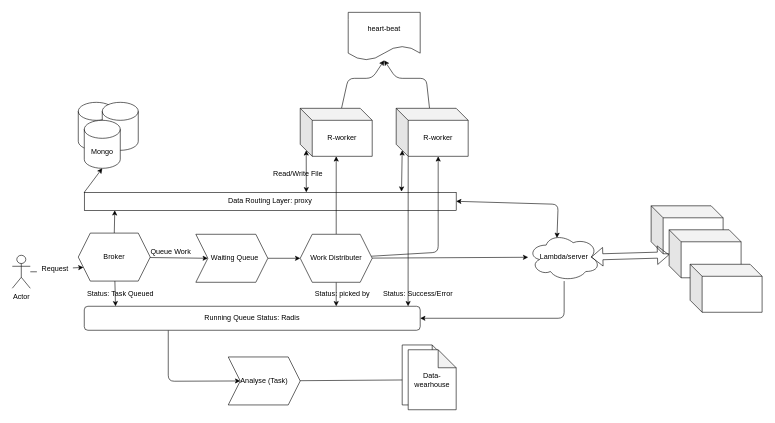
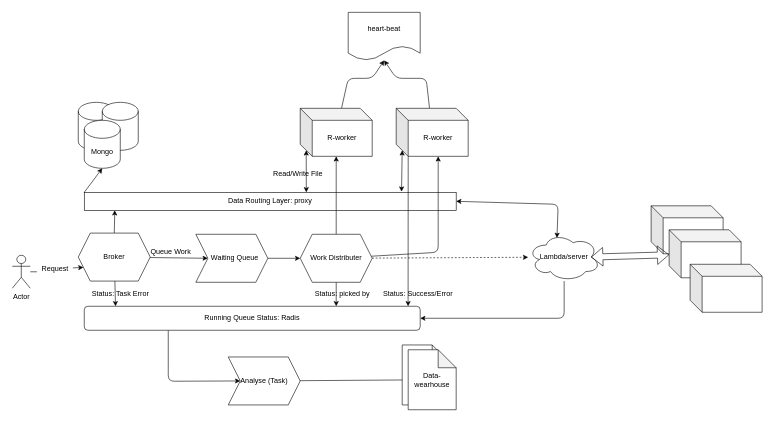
  <mxCell id="0" />
  <mxCell id="1" parent="0" />
  <mxCell id="2" style="edgeStyle=none;html=1;exitX=1;exitY=0.5;exitDx=0;exitDy=0;entryX=0;entryY=0.5;entryDx=0;entryDy=0;" edge="1" parent="1" source="3" target="24"><mxGeometry relative="1" as="geometry" /></mxCell>
  <mxCell id="3" value="&amp;nbsp; &amp;nbsp;Waiting Queue" style="shape=step;perimeter=stepPerimeter;whiteSpace=wrap;html=1;fixedSize=1;" vertex="1" parent="1"><mxGeometry x="326" y="390" width="120" height="80" as="geometry" /></mxCell>
  <mxCell id="4" style="edgeStyle=none;html=1;entryX=0;entryY=0.5;entryDx=0;entryDy=0;" edge="1" parent="1" source="7" target="3"><mxGeometry relative="1" as="geometry" /></mxCell>
  <mxCell id="5" style="edgeStyle=none;html=1;entryX=0.093;entryY=0;entryDx=0;entryDy=0;entryPerimeter=0;" edge="1" parent="1" source="7" target="19"><mxGeometry relative="1" as="geometry" /></mxCell>
  <mxCell id="6" style="edgeStyle=none;html=1;exitX=0.5;exitY=0;exitDx=0;exitDy=0;entryX=0.082;entryY=1;entryDx=0;entryDy=0;entryPerimeter=0;" edge="1" parent="1" source="7" target="12"><mxGeometry relative="1" as="geometry" /></mxCell>
  <mxCell id="7" value="Broker" style="shape=hexagon;perimeter=hexagonPerimeter2;whiteSpace=wrap;html=1;fixedSize=1;" vertex="1" parent="1"><mxGeometry x="130" y="388" width="120" height="80" as="geometry" /></mxCell>
  <mxCell id="8" value="" style="shape=cylinder3;whiteSpace=wrap;html=1;boundedLbl=1;backgroundOutline=1;size=15;" vertex="1" parent="1"><mxGeometry x="130" y="170" width="60" height="80" as="geometry" /></mxCell>
  <mxCell id="9" value="" style="shape=cylinder3;whiteSpace=wrap;html=1;boundedLbl=1;backgroundOutline=1;size=15;" vertex="1" parent="1"><mxGeometry x="170" y="170" width="60" height="80" as="geometry" /></mxCell>
  <mxCell id="10" value="Mongo" style="shape=cylinder3;whiteSpace=wrap;html=1;boundedLbl=1;backgroundOutline=1;size=15;" vertex="1" parent="1"><mxGeometry x="140" y="200" width="60" height="80" as="geometry" /></mxCell>
  <mxCell id="11" style="edgeStyle=none;html=1;exitX=0;exitY=0;exitDx=0;exitDy=0;entryX=0.5;entryY=1;entryDx=0;entryDy=0;entryPerimeter=0;" edge="1" parent="1" source="12" target="10"><mxGeometry relative="1" as="geometry" /></mxCell>
  <mxCell id="12" value="Data Routing Layer: proxy" style="rounded=0;whiteSpace=wrap;html=1;" vertex="1" parent="1"><mxGeometry x="140" y="320" width="620" height="30" as="geometry" /></mxCell>
  <mxCell id="13" style="edgeStyle=none;html=1;entryX=0;entryY=0.75;entryDx=0;entryDy=0;startArrow=none;" edge="1" parent="1" source="16" target="7"><mxGeometry relative="1" as="geometry" /></mxCell>
  <mxCell id="14" value="Actor" style="shape=umlActor;verticalLabelPosition=bottom;verticalAlign=top;html=1;outlineConnect=0;" vertex="1" parent="1"><mxGeometry y="425" width="30" height="55" as="geometry" x="20" /></mxCell>
  <mxCell id="15" value="Queue Work" style="text;html=1;align=center;verticalAlign=middle;resizable=0;points=[];autosize=1;strokeColor=none;fillColor=none;" vertex="1" parent="1"><mxGeometry x="244" y="410" width="80" height="20" as="geometry" /></mxCell>
  <mxCell id="16" value="Request" style="text;html=1;align=center;verticalAlign=middle;resizable=0;points=[];autosize=1;strokeColor=none;fillColor=none;" vertex="1" parent="1"><mxGeometry x="61" y="437.5" width="60" height="20" as="geometry" /></mxCell>
  <mxCell id="17" value="" style="edgeStyle=none;html=1;entryX=0;entryY=0.75;entryDx=0;entryDy=0;endArrow=none;" edge="1" parent="1" source="14" target="16"><mxGeometry relative="1" as="geometry"><mxPoint x="50" y="451.739" as="sourcePoint" /><mxPoint x="140.571" y="447.143" as="targetPoint" /></mxGeometry></mxCell>
  <mxCell id="18" style="edgeStyle=none;html=1;exitX=0.25;exitY=1;exitDx=0;exitDy=0;entryX=0;entryY=0.5;entryDx=0;entryDy=0;" edge="1" parent="1" source="19" target="33"><mxGeometry relative="1" as="geometry"><Array as="points"><mxPoint x="280" y="635" /></Array></mxGeometry></mxCell>
  <mxCell id="19" value="Running Queue Status: Radis" style="whiteSpace=wrap;html=1;rounded=1;" vertex="1" parent="1"><mxGeometry x="140" y="510" width="560" height="40" as="geometry" /></mxCell>
  <mxCell id="20" style="edgeStyle=none;html=1;entryX=0.75;entryY=0;entryDx=0;entryDy=0;" edge="1" parent="1" source="24" target="19"><mxGeometry relative="1" as="geometry" /></mxCell>
  <mxCell id="21" style="edgeStyle=none;html=1;entryX=0.5;entryY=1;entryDx=0;entryDy=0;entryPerimeter=0;" edge="1" parent="1" source="24" target="28"><mxGeometry relative="1" as="geometry" /></mxCell>
  <mxCell id="22" style="edgeStyle=none;html=1;entryX=0;entryY=0;entryDx=70;entryDy=80;entryPerimeter=0;" edge="1" parent="1" source="24" target="31"><mxGeometry relative="1" as="geometry"><Array as="points"><mxPoint x="730" y="420" /></Array></mxGeometry></mxCell>
- <mxCell id="23" style="edgeStyle=none;html=1;" edge="1" parent="1" source="24" target="41"><mxGeometry relative="1" as="geometry" /></mxCell>
+ <mxCell id="23" style="edgeStyle=none;html=1;dashed=1;" edge="1" parent="1" source="24" target="41"><mxGeometry relative="1" as="geometry" /></mxCell>
  <mxCell id="24" value="Work Distributer" style="shape=hexagon;perimeter=hexagonPerimeter2;whiteSpace=wrap;html=1;fixedSize=1;" vertex="1" parent="1"><mxGeometry x="500" y="390" width="120" height="80" as="geometry" /></mxCell>
- <mxCell id="25" value="Status: Task Queued" style="text;html=1;align=center;verticalAlign=middle;resizable=0;points=[];autosize=1;strokeColor=none;fillColor=none;" vertex="1" parent="1"><mxGeometry x="135" y="480" width="130" height="20" as="geometry" /></mxCell>
+ <mxCell id="25" value="Status: Task Error" style="text;html=1;align=center;verticalAlign=middle;resizable=0;points=[];autosize=1;strokeColor=none;fillColor=none;" vertex="1" parent="1"><mxGeometry x="135" y="480" width="130" height="20" as="geometry" /></mxCell>
  <mxCell id="26" value="Status: picked by" style="text;html=1;align=center;verticalAlign=middle;resizable=0;points=[];autosize=1;strokeColor=none;fillColor=none;" vertex="1" parent="1"><mxGeometry x="515" y="480" width="110" height="20" as="geometry" /></mxCell>
  <mxCell id="27" style="edgeStyle=none;html=1;entryX=0.5;entryY=1;entryDx=0;entryDy=0;entryPerimeter=0;" edge="1" parent="1" source="28" target="47"><mxGeometry relative="1" as="geometry"><Array as="points"><mxPoint x="580" y="130" /><mxPoint x="620" y="130" /></Array></mxGeometry></mxCell>
  <mxCell id="28" value="R-worker" style="shape=cube;whiteSpace=wrap;html=1;boundedLbl=1;backgroundOutline=1;darkOpacity=0.05;darkOpacity2=0.1;" vertex="1" parent="1"><mxGeometry x="500" y="180" width="120" height="80" as="geometry" /></mxCell>
  <mxCell id="29" style="edgeStyle=none;html=1;exitX=0;exitY=0;exitDx=20;exitDy=80;exitPerimeter=0;entryX=0.964;entryY=0;entryDx=0;entryDy=0;entryPerimeter=0;" edge="1" parent="1" source="31" target="19"><mxGeometry relative="1" as="geometry" /></mxCell>
  <mxCell id="30" style="edgeStyle=none;html=1;" edge="1" parent="1" source="31"><mxGeometry relative="1" as="geometry"><mxPoint x="640" y="100" as="targetPoint" /><Array as="points"><mxPoint x="710" y="130" /><mxPoint x="660" y="130" /></Array></mxGeometry></mxCell>
  <mxCell id="31" value="R-worker" style="shape=cube;whiteSpace=wrap;html=1;boundedLbl=1;backgroundOutline=1;darkOpacity=0.05;darkOpacity2=0.1;" vertex="1" parent="1"><mxGeometry x="660" y="180" width="120" height="80" as="geometry" /></mxCell>
  <mxCell id="32" style="edgeStyle=none;html=1;" edge="1" parent="1" source="33" target="35"><mxGeometry relative="1" as="geometry" /></mxCell>
  <mxCell id="33" value="Analyse (Task)" style="shape=step;perimeter=stepPerimeter;whiteSpace=wrap;html=1;fixedSize=1;" vertex="1" parent="1"><mxGeometry x="380" y="594.5" width="120" height="80" as="geometry" /></mxCell>
  <mxCell id="34" value="" style="shape=note;whiteSpace=wrap;html=1;backgroundOutline=1;darkOpacity=0.05;" vertex="1" parent="1"><mxGeometry x="670" y="574.5" width="80" height="100" as="geometry" /></mxCell>
  <mxCell id="35" value="Data-wearhouse" style="shape=note;whiteSpace=wrap;html=1;backgroundOutline=1;darkOpacity=0.05;" vertex="1" parent="1"><mxGeometry x="680" y="582.5" width="80" height="100" as="geometry" /></mxCell>
  <mxCell id="36" value="" style="endArrow=classic;startArrow=classic;html=1;entryX=0;entryY=0;entryDx=10;entryDy=70;entryPerimeter=0;exitX=0.597;exitY=0;exitDx=0;exitDy=0;exitPerimeter=0;" edge="1" parent="1" source="12" target="28"><mxGeometry width="50" height="50" relative="1" as="geometry"><mxPoint x="480" y="410" as="sourcePoint" /><mxPoint x="530" y="360" as="targetPoint" /></mxGeometry></mxCell>
  <mxCell id="37" value="" style="endArrow=classic;startArrow=classic;html=1;entryX=0;entryY=0;entryDx=10;entryDy=70;entryPerimeter=0;exitX=0.853;exitY=-0.037;exitDx=0;exitDy=0;exitPerimeter=0;" edge="1" parent="1" source="12" target="31"><mxGeometry width="50" height="50" relative="1" as="geometry"><mxPoint x="480" y="410" as="sourcePoint" /><mxPoint x="530" y="360" as="targetPoint" /></mxGeometry></mxCell>
  <mxCell id="38" value="Status: Success/Error" style="text;html=1;align=center;verticalAlign=middle;resizable=0;points=[];autosize=1;strokeColor=none;fillColor=none;" vertex="1" parent="1"><mxGeometry x="631" y="480" width="130" height="20" as="geometry" /></mxCell>
  <mxCell id="39" value="Read/Write File" style="text;html=1;align=center;verticalAlign=middle;resizable=0;points=[];autosize=1;strokeColor=none;fillColor=none;" vertex="1" parent="1"><mxGeometry x="446" y="280" width="100" height="20" as="geometry" /></mxCell>
  <mxCell id="40" style="edgeStyle=none;html=1;entryX=1;entryY=0.5;entryDx=0;entryDy=0;" edge="1" parent="1" source="41" target="19"><mxGeometry relative="1" as="geometry"><Array as="points"><mxPoint x="940" y="530" /></Array></mxGeometry></mxCell>
  <mxCell id="41" value="Lambda/server" style="ellipse;shape=cloud;whiteSpace=wrap;html=1;" vertex="1" parent="1"><mxGeometry x="880" y="388" width="120" height="80" as="geometry" /></mxCell>
  <mxCell id="42" value="" style="endArrow=classic;startArrow=classic;html=1;entryX=1;entryY=0.5;entryDx=0;entryDy=0;exitX=0.4;exitY=0.1;exitDx=0;exitDy=0;exitPerimeter=0;" edge="1" parent="1" source="41" target="12"><mxGeometry width="50" height="50" relative="1" as="geometry"><mxPoint x="490" y="510" as="sourcePoint" /><mxPoint x="540" y="460" as="targetPoint" /><Array as="points"><mxPoint x="930" y="340" /></Array></mxGeometry></mxCell>
  <mxCell id="43" value="" style="shape=cube;whiteSpace=wrap;html=1;boundedLbl=1;backgroundOutline=1;darkOpacity=0.05;darkOpacity2=0.1;" vertex="1" parent="1"><mxGeometry x="1085" y="342.5" width="120" height="80" as="geometry" /></mxCell>
  <mxCell id="44" value="" style="shape=cube;whiteSpace=wrap;html=1;boundedLbl=1;backgroundOutline=1;darkOpacity=0.05;darkOpacity2=0.1;" vertex="1" parent="1"><mxGeometry x="1115" y="382.5" width="120" height="80" as="geometry" /></mxCell>
  <mxCell id="45" value="" style="shape=cube;whiteSpace=wrap;html=1;boundedLbl=1;backgroundOutline=1;darkOpacity=0.05;darkOpacity2=0.1;" vertex="1" parent="1"><mxGeometry x="1150" y="440" width="120" height="80" as="geometry" /></mxCell>
  <mxCell id="46" value="" style="shape=flexArrow;endArrow=classic;startArrow=classic;html=1;exitX=0.875;exitY=0.5;exitDx=0;exitDy=0;exitPerimeter=0;" edge="1" parent="1" source="41" target="44"><mxGeometry width="100" height="100" relative="1" as="geometry"><mxPoint x="1040" y="428" as="sourcePoint" /><mxPoint x="835" y="420" as="targetPoint" /></mxGeometry></mxCell>
  <mxCell id="47" value="heart-beat" style="shape=document;whiteSpace=wrap;html=1;boundedLbl=1;" vertex="1" parent="1"><mxGeometry x="580" y="20" width="120" height="80" as="geometry" /></mxCell>
